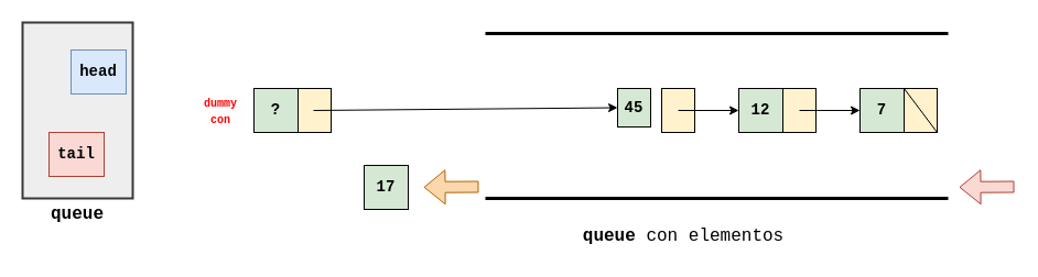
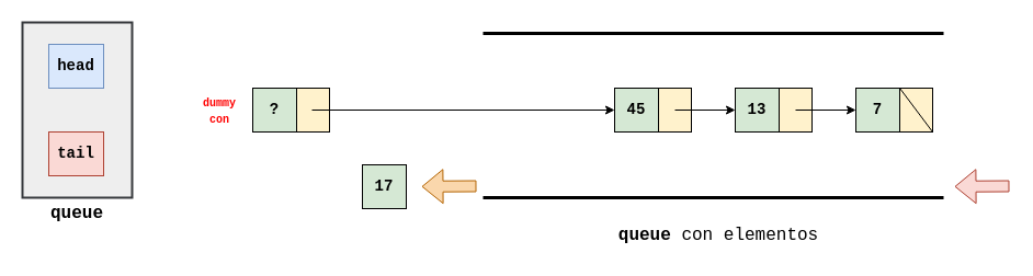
  <mxCell id="0" />
  <mxCell id="1" parent="0" />
  <mxCell id="2" value="" style="rounded=0;whiteSpace=wrap;html=1;fillColor=#eeeeee;strokeColor=#36393D;strokeWidth=2;" parent="1" vertex="1"><mxGeometry x="20" y="20" width="100" height="160" as="geometry" /></mxCell>
- <mxCell id="3" value="&lt;font style=&quot;font-size: 14px;&quot; face=&quot;Courier New&quot;&gt;&lt;b&gt;head&lt;/b&gt;&lt;/font&gt;" style="rounded=0;whiteSpace=wrap;html=1;fillColor=#dae8fc;strokeColor=#6C8EBF;" parent="1" vertex="1"><mxGeometry x="64" y="45" width="50" height="40" as="geometry" /></mxCell>
+ <mxCell id="3" value="&lt;font style=&quot;font-size: 14px;&quot; face=&quot;Courier New&quot;&gt;&lt;b&gt;head&lt;/b&gt;&lt;/font&gt;" style="rounded=0;whiteSpace=wrap;html=1;fillColor=#dae8fc;strokeColor=#6C8EBF;" parent="1" vertex="1"><mxGeometry x="44" y="40" width="50" height="40" as="geometry" /></mxCell>
  <mxCell id="4" value="&lt;font style=&quot;font-size: 16px;&quot; face=&quot;Courier New&quot;&gt;&lt;b&gt;queue&lt;/b&gt;&lt;/font&gt;" style="text;html=1;align=center;verticalAlign=middle;whiteSpace=wrap;rounded=0;" parent="1" vertex="1"><mxGeometry x="40" y="180" width="60" height="30" as="geometry" /></mxCell>
  <mxCell id="5" value="&lt;font style=&quot;font-size: 14px;&quot; face=&quot;Courier New&quot;&gt;&lt;b&gt;tail&lt;/b&gt;&lt;/font&gt;" style="rounded=0;whiteSpace=wrap;html=1;fillColor=#fad9d5;strokeColor=#ae4132;" parent="1" vertex="1"><mxGeometry x="44" y="120" width="50" height="40" as="geometry" /></mxCell>
  <mxCell id="6" value="" style="endArrow=none;html=1;rounded=0;exitX=1;exitY=1;exitDx=0;exitDy=0;entryX=0;entryY=0;entryDx=0;entryDy=0;" parent="1" source="8" target="8" edge="1"><mxGeometry width="50" height="50" relative="1" as="geometry"><mxPoint x="200" y="137" as="sourcePoint" /><mxPoint x="250" y="87" as="targetPoint" /></mxGeometry></mxCell>
  <mxCell id="7" value="&lt;font face=&quot;Courier New&quot;&gt;&lt;span style=&quot;font-size: 14px;&quot;&gt;&lt;b&gt;?&lt;/b&gt;&lt;/span&gt;&lt;/font&gt;" style="rounded=0;whiteSpace=wrap;html=1;fillColor=#d5e8d4;strokeColor=#000000;" parent="1" vertex="1"><mxGeometry x="230" y="80" width="40" height="40" as="geometry" /></mxCell>
  <mxCell id="8" value="" style="rounded=0;whiteSpace=wrap;html=1;fillColor=#fff2cc;strokeColor=#000000;" parent="1" vertex="1"><mxGeometry x="270" y="80" width="30" height="40" as="geometry" /></mxCell>
  <mxCell id="9" value="&lt;font color=&quot;#ff0000&quot; style=&quot;font-size: 10px;&quot; face=&quot;Courier New&quot;&gt;&lt;b&gt;dummy con&lt;/b&gt;&lt;/font&gt;" style="text;html=1;align=center;verticalAlign=middle;whiteSpace=wrap;rounded=0;" parent="1" vertex="1"><mxGeometry x="180" y="85" width="40" height="30" as="geometry" /></mxCell>
  <mxCell id="10" value="" style="endArrow=none;html=1;rounded=0;strokeWidth=3;" parent="1" edge="1"><mxGeometry width="50" height="50" relative="1" as="geometry"><mxPoint x="440" y="30" as="sourcePoint" /><mxPoint x="860" y="30" as="targetPoint" /></mxGeometry></mxCell>
  <mxCell id="11" value="" style="endArrow=none;html=1;rounded=0;strokeWidth=3;" parent="1" edge="1"><mxGeometry width="50" height="50" relative="1" as="geometry"><mxPoint x="440" y="180" as="sourcePoint" /><mxPoint x="860" y="180" as="targetPoint" /></mxGeometry></mxCell>
- <mxCell id="12" value="&lt;font style=&quot;font-size: 16px;&quot; face=&quot;Courier New&quot;&gt;&lt;b&gt;queue &lt;/b&gt;con elementos&lt;/font&gt;" style="text;html=1;align=center;verticalAlign=middle;whiteSpace=wrap;rounded=0;" parent="1" vertex="1"><mxGeometry x="515" y="200" width="210" height="30" as="geometry" /></mxCell>
+ <mxCell id="12" value="&lt;font style=&quot;font-size: 16px;&quot; face=&quot;Courier New&quot;&gt;&lt;b&gt;queue &lt;/b&gt;con elementos&lt;/font&gt;" style="text;html=1;align=center;verticalAlign=middle;whiteSpace=wrap;rounded=0;" parent="1" vertex="1"><mxGeometry x="550" y="200" width="210" height="30" as="geometry" /></mxCell>
  <mxCell id="13" value="&lt;font face=&quot;Courier New&quot;&gt;&lt;span style=&quot;font-size: 14px;&quot;&gt;&lt;b&gt;17&lt;/b&gt;&lt;/span&gt;&lt;/font&gt;" style="rounded=0;whiteSpace=wrap;html=1;fillColor=#d5e8d4;strokeColor=#000000;" parent="1" vertex="1"><mxGeometry x="330" y="150" width="40" height="40" as="geometry" /></mxCell>
- <mxCell id="14" value="&lt;font face=&quot;Courier New&quot;&gt;&lt;span style=&quot;font-size: 14px;&quot;&gt;&lt;b&gt;45&lt;/b&gt;&lt;/span&gt;&lt;/font&gt;" style="rounded=0;whiteSpace=wrap;html=1;fillColor=#d5e8d4;strokeColor=#000000;" parent="1" vertex="1"><mxGeometry x="560" y="80" width="30" height="35" as="geometry" /></mxCell>
+ <mxCell id="14" value="&lt;font face=&quot;Courier New&quot;&gt;&lt;span style=&quot;font-size: 14px;&quot;&gt;&lt;b&gt;45&lt;/b&gt;&lt;/span&gt;&lt;/font&gt;" style="rounded=0;whiteSpace=wrap;html=1;fillColor=#d5e8d4;strokeColor=#000000;" parent="1" vertex="1"><mxGeometry x="560" y="80" width="40" height="40" as="geometry" /></mxCell>
  <mxCell id="15" value="" style="rounded=0;whiteSpace=wrap;html=1;fillColor=#fff2cc;strokeColor=#000000;" parent="1" vertex="1"><mxGeometry x="600" y="80" width="30" height="40" as="geometry" /></mxCell>
  <mxCell id="16" value="" style="endArrow=classic;html=1;rounded=0;" parent="1" edge="1"><mxGeometry width="50" height="50" relative="1" as="geometry"><mxPoint x="615" y="100" as="sourcePoint" /><mxPoint x="670" y="100" as="targetPoint" /></mxGeometry></mxCell>
- <mxCell id="17" value="&lt;font face=&quot;Courier New&quot;&gt;&lt;span style=&quot;font-size: 14px;&quot;&gt;&lt;b&gt;12&lt;/b&gt;&lt;/span&gt;&lt;/font&gt;" style="rounded=0;whiteSpace=wrap;html=1;fillColor=#d5e8d4;strokeColor=#000000;" parent="1" vertex="1"><mxGeometry x="670" y="80" width="40" height="40" as="geometry" /></mxCell>
+ <mxCell id="17" value="&lt;font face=&quot;Courier New&quot;&gt;&lt;span style=&quot;font-size: 14px;&quot;&gt;&lt;b&gt;13&lt;/b&gt;&lt;/span&gt;&lt;/font&gt;" style="rounded=0;whiteSpace=wrap;html=1;fillColor=#d5e8d4;strokeColor=#000000;" parent="1" vertex="1"><mxGeometry x="670" y="80" width="40" height="40" as="geometry" /></mxCell>
  <mxCell id="18" value="" style="rounded=0;whiteSpace=wrap;html=1;fillColor=#fff2cc;strokeColor=#000000;" parent="1" vertex="1"><mxGeometry x="710" y="80" width="30" height="40" as="geometry" /></mxCell>
  <mxCell id="19" value="" style="endArrow=classic;html=1;rounded=0;" parent="1" edge="1"><mxGeometry width="50" height="50" relative="1" as="geometry"><mxPoint x="725" y="100" as="sourcePoint" /><mxPoint x="780" y="100" as="targetPoint" /></mxGeometry></mxCell>
  <mxCell id="20" value="&lt;font face=&quot;Courier New&quot;&gt;&lt;span style=&quot;font-size: 14px;&quot;&gt;&lt;b&gt;7&lt;/b&gt;&lt;/span&gt;&lt;/font&gt;" style="rounded=0;whiteSpace=wrap;html=1;fillColor=#d5e8d4;strokeColor=#000000;" parent="1" vertex="1"><mxGeometry x="780" y="80" width="40" height="40" as="geometry" /></mxCell>
  <mxCell id="21" value="" style="rounded=0;whiteSpace=wrap;html=1;fillColor=#fff2cc;strokeColor=#000000;" parent="1" vertex="1"><mxGeometry x="820" y="80" width="30" height="40" as="geometry" /></mxCell>
  <mxCell id="22" value="" style="endArrow=none;html=1;rounded=0;exitX=1;exitY=1;exitDx=0;exitDy=0;entryX=0;entryY=0;entryDx=0;entryDy=0;exitPerimeter=0;" parent="1" source="21" target="21" edge="1"><mxGeometry width="50" height="50" relative="1" as="geometry"><mxPoint x="500" y="260" as="sourcePoint" /><mxPoint x="550" y="210" as="targetPoint" /></mxGeometry></mxCell>
  <mxCell id="23" value="" style="shape=flexArrow;endArrow=classic;html=1;rounded=0;fillColor=#fad9d5;strokeColor=#ae4132;" parent="1" edge="1"><mxGeometry width="50" height="50" relative="1" as="geometry"><mxPoint x="920" y="169.5" as="sourcePoint" /><mxPoint x="870" y="169.84" as="targetPoint" /></mxGeometry></mxCell>
  <mxCell id="24" value="" style="endArrow=classic;html=1;rounded=0;entryX=0;entryY=0.5;entryDx=0;entryDy=0;" parent="1" target="14" edge="1"><mxGeometry width="50" height="50" relative="1" as="geometry"><mxPoint x="284" y="100" as="sourcePoint" /><mxPoint x="570" y="110" as="targetPoint" /></mxGeometry></mxCell>
  <mxCell id="25" value="" style="shape=flexArrow;endArrow=classic;html=1;rounded=0;fillColor=#fad7ac;strokeColor=#b46504;" parent="1" edge="1"><mxGeometry width="50" height="50" relative="1" as="geometry"><mxPoint x="434" y="169.5" as="sourcePoint" /><mxPoint x="384" y="169.84" as="targetPoint" /></mxGeometry></mxCell>
